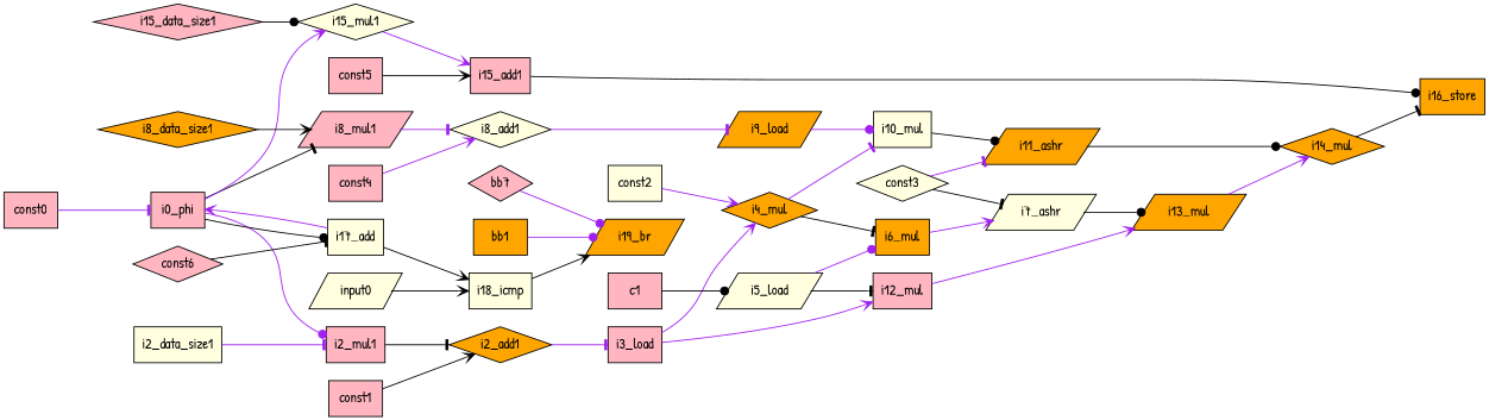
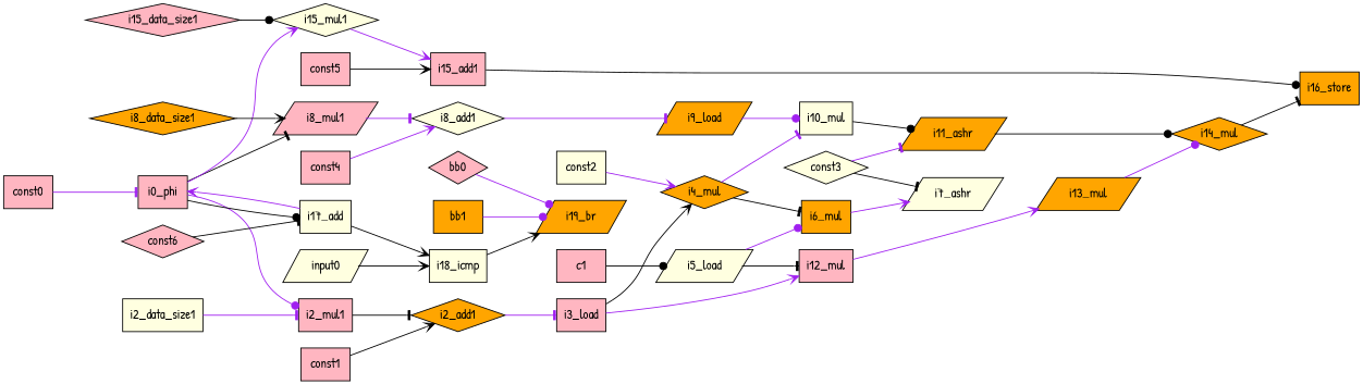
  digraph {
    fontname="Patrick Hand"
    rankdir=LR
    node [fillcolor=lightpink fontname="Patrick Hand" opcode=const shape=box style=filled]
    edge [arrowhead=vee color=purple fontname="Patrick Hand" operand=any2input]
    const0 [constVal=8]
    i0_phi [opcode=phi]
    i2_mul1 [opcode=mul]
    i8_mul1 [opcode=mul shape=parallelogram]
    i15_mul1 [fillcolor=lightyellow opcode=mul shape=diamond]
    i17_add [fillcolor=lightyellow opcode=add]
    i2_add1 [fillcolor=orange opcode=add shape=diamond]
    i8_add1 [fillcolor=lightyellow opcode=add shape=diamond]
    i15_add1 [opcode=add]
    i18_icmp [fillcolor=lightyellow opcode=icmp]
    const1 [constVal=2560]
    i3_load [opcode=load]
    i2_data_size1 [constVal=4 fillcolor=lightyellow]
    i4_mul [fillcolor=orange opcode=mul shape=diamond]
    i12_mul [opcode=mul]
    i6_mul [fillcolor=orange opcode=mul]
    i10_mul [fillcolor=lightyellow opcode=mul]
    i13_mul [fillcolor=orange opcode=mul shape=parallelogram]
    const2 [constVal=3 fillcolor=lightyellow]
    i7_ashr [fillcolor=lightyellow opcode=ashr shape=parallelogram]
    i11_ashr [fillcolor=orange opcode=ashr shape=parallelogram]
    c1 [opcode=input]
    i5_load [fillcolor=lightyellow opcode=load shape=parallelogram]
    const3 [constVal=2 fillcolor=lightyellow shape=diamond]
    i14_mul [fillcolor=orange opcode=mul shape=diamond]
    const4 [constVal=3584]
    i9_load [fillcolor=orange opcode=load shape=parallelogram]
    i8_data_size1 [constVal=4 fillcolor=orange shape=diamond]
    i16_store [fillcolor=orange opcode=store]
    const5 [constVal=2816]
    i15_data_size1 [constVal=4 shape=diamond]
    const6 [constVal=1 shape=diamond]
    i19_br [fillcolor=orange opcode=br shape=parallelogram]
    input0 [fillcolor=lightyellow opcode=input shape=parallelogram]
-   bb0 [opcode=input shape=diamond label=bb7]
+   bb0 [opcode=input shape=diamond]
    bb1 [fillcolor=orange opcode=input]
    const0 -> i0_phi [arrowhead=tee operand=LHS]
    i0_phi -> i2_mul1 [arrowhead=dot]
    i0_phi -> i8_mul1 [arrowhead=tee color=black]
    i0_phi -> i15_mul1
    i0_phi -> i17_add [arrowhead=dot color=black]
    i2_mul1 -> i2_add1 [arrowhead=tee color=black]
    i8_mul1 -> i8_add1 [arrowhead=tee]
    i15_mul1 -> i15_add1
    i17_add -> i0_phi [operand=RHS]
    i17_add -> i18_icmp [color=black operand=LHS]
    i2_add1 -> i3_load [arrowhead=tee operand=addr]
    i8_add1 -> i9_load [arrowhead=tee operand=addr]
    i15_add1 -> i16_store [arrowhead=dot color=black operand=addr]
    i18_icmp -> i19_br [color=black operand=branch_cond]
    const1 -> i2_add1 [color=black]
-   i3_load -> i4_mul
+   i3_load -> i4_mul [color=black]
    i3_load -> i12_mul
    i2_data_size1 -> i2_mul1 [arrowhead=tee]
    i4_mul -> i6_mul [arrowhead=tee color=black]
    i4_mul -> i10_mul [arrowhead=tee]
    i12_mul -> i13_mul
    i6_mul -> i7_ashr [operand=LHS]
    i10_mul -> i11_ashr [arrowhead=dot color=black operand=LHS]
-   i13_mul -> i14_mul
+   i13_mul -> i14_mul [arrowhead=dot]
    const2 -> i4_mul
-   i7_ashr -> i13_mul [arrowhead=dot color=black]
    i11_ashr -> i14_mul [arrowhead=dot color=black]
    c1 -> i5_load [arrowhead=dot color=black operand=addr]
    i5_load -> i12_mul [arrowhead=tee color=black]
    i5_load -> i6_mul [arrowhead=dot]
    const3 -> i7_ashr [arrowhead=tee color=black operand=RHS]
    const3 -> i11_ashr [arrowhead=tee operand=RHS]
    i14_mul -> i16_store [arrowhead=tee color=black operand=data]
    const4 -> i8_add1
    i9_load -> i10_mul [arrowhead=dot]
    i8_data_size1 -> i8_mul1 [color=black]
    const5 -> i15_add1 [color=black]
    i15_data_size1 -> i15_mul1 [arrowhead=dot color=black]
    const6 -> i17_add [arrowhead=tee color=black]
    input0 -> i18_icmp [color=black operand=RHS]
    bb0 -> i19_br [arrowhead=dot operand=branch_true]
    bb1 -> i19_br [arrowhead=dot operand=branch_false]
  }
